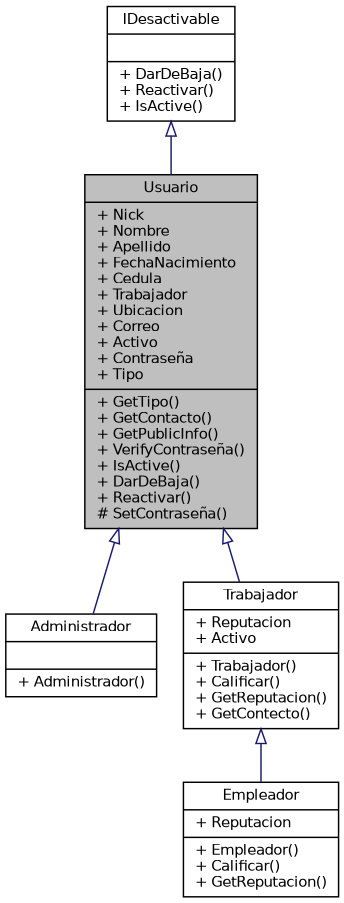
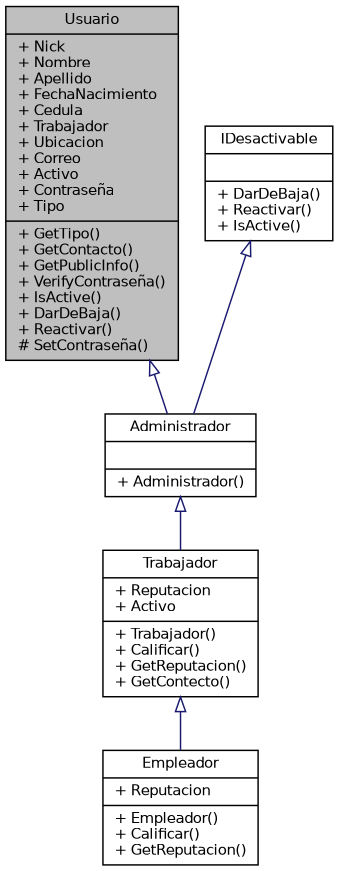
  digraph {
    node [color=black fillcolor=white fontname=Helvetica fontsize=10 shape=record style=filled]
    edge [arrowtail=onormal color=midnightblue dir=back fontname=Helvetica fontsize=10 labelfontname=Helvetica labelfontsize=10 style=solid]
    n1 [fillcolor=grey75 fontcolor=black height=0.2 label="{Usuario\n|+ Nick\l+ Nombre\l+ Apellido\l+ FechaNacimiento\l+ Cedula\l+ Trabajador\l+ Ubicacion\l+ Correo\l+ Activo\l+ Contraseña\l+ Tipo\l|+ GetTipo()\l+ GetContacto()\l+ GetPublicInfo()\l+ VerifyContraseña()\l+ IsActive()\l+ DarDeBaja()\l+ Reactivar()\l# SetContraseña()\l}" width=0.4]
    n2 [height=0.2 label="{Administrador\n||+ Administrador()\l}" width=0.4]
    n3 [height=0.2 label="{Trabajador\n|+ Reputacion\l+ Activo\l|+ Trabajador()\l+ Calificar()\l+ GetReputacion()\l+ GetContecto()\l}" width=0.4]
    n4 [height=0.2 label="{Empleador\n|+ Reputacion\l|+ Empleador()\l+ Calificar()\l+ GetReputacion()\l}" width=0.4]
    n5 [height=0.2 label="{IDesactivable\n||+ DarDeBaja()\l+ Reactivar()\l+ IsActive()\l}" width=0.4]
    n1 -> n2
-   n1 -> n3
+   n2 -> n3
    n3 -> n4
-   n5 -> n1
+   n5 -> n2
  }
